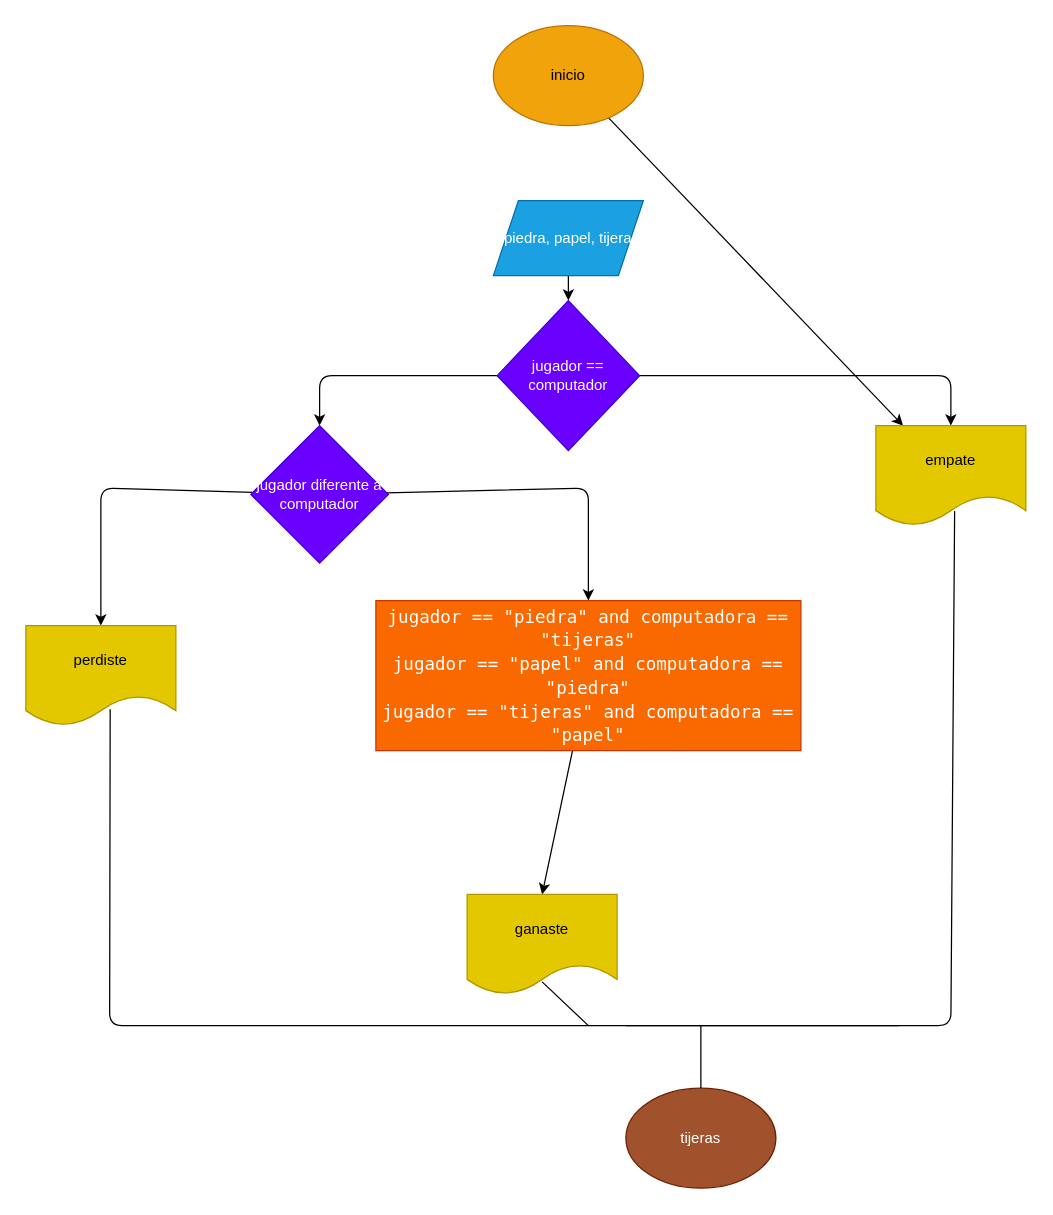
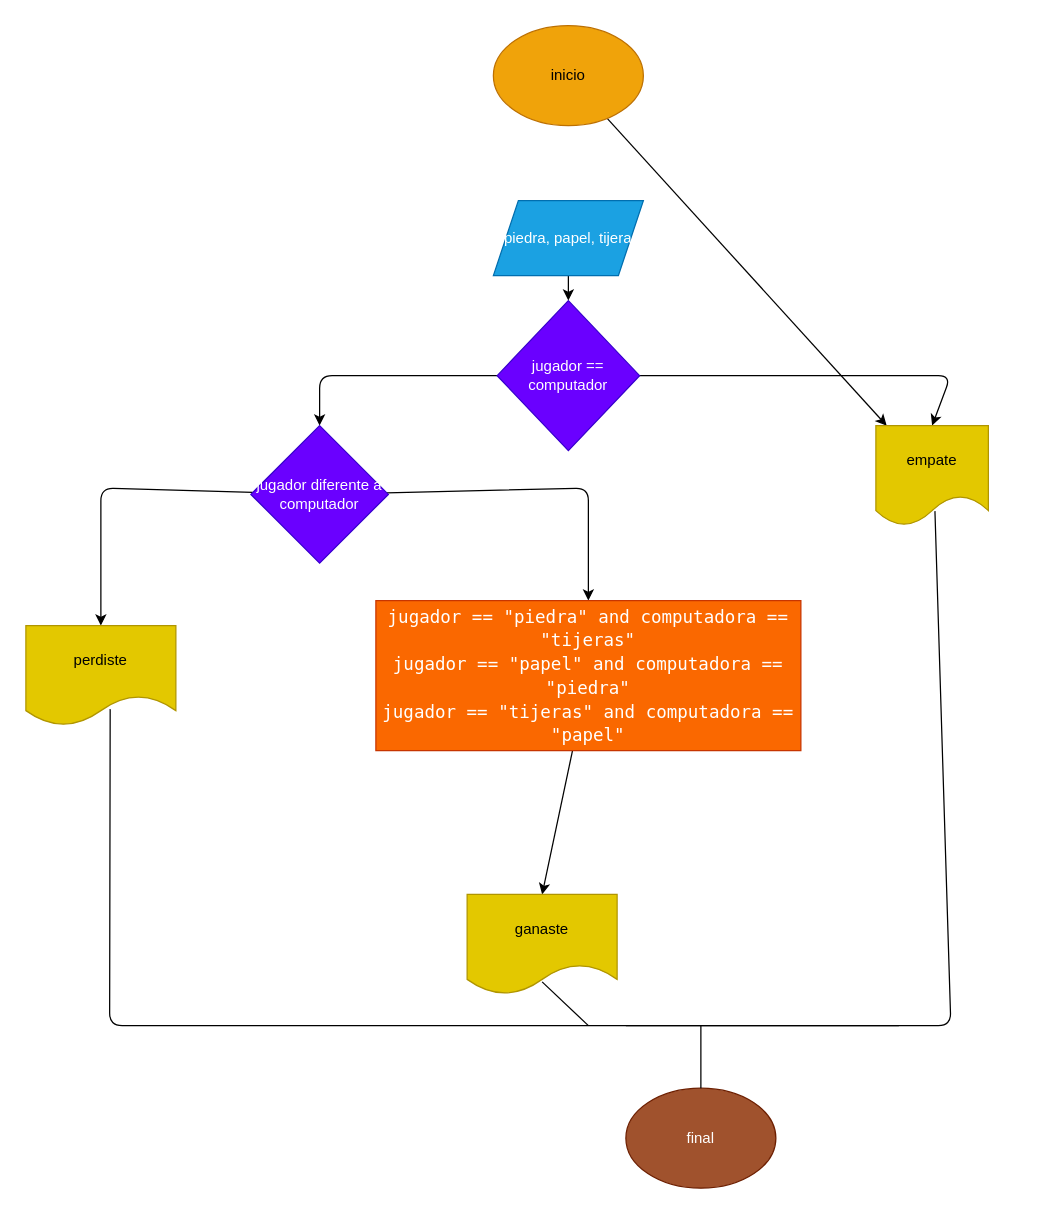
  <mxCell id="0" />
  <mxCell id="1" parent="0" />
  <mxCell id="2" value="" style="edgeStyle=none;html=1;fontColor=#FFFFFF;" edge="1" parent="1" source="3" target="9"><mxGeometry relative="1" as="geometry" /></mxCell>
  <mxCell id="3" value="inicio" style="ellipse;whiteSpace=wrap;html=1;fillColor=#f0a30a;fontColor=#000000;strokeColor=#BD7000;" vertex="1" parent="1"><mxGeometry x="394" y="20" width="120" height="80" as="geometry" /></mxCell>
  <mxCell id="4" value="" style="edgeStyle=none;html=1;fontColor=#FFFFFF;" edge="1" parent="1" source="5" target="8"><mxGeometry relative="1" as="geometry" /></mxCell>
  <mxCell id="5" value="piedra, papel, tijera" style="shape=parallelogram;perimeter=parallelogramPerimeter;whiteSpace=wrap;html=1;fixedSize=1;fillColor=#1ba1e2;fontColor=#ffffff;strokeColor=#006EAF;" vertex="1" parent="1"><mxGeometry x="394" y="160" width="120" height="60" as="geometry" /></mxCell>
  <mxCell id="6" style="edgeStyle=none;html=1;entryX=0.5;entryY=0;entryDx=0;entryDy=0;fontColor=#FFFFFF;" edge="1" parent="1" source="8" target="9"><mxGeometry relative="1" as="geometry"><Array as="points"><mxPoint x="760" y="300" /></Array></mxGeometry></mxCell>
  <mxCell id="7" style="edgeStyle=none;html=1;entryX=0.5;entryY=0;entryDx=0;entryDy=0;fontColor=#FFFFFF;" edge="1" parent="1" source="8" target="12"><mxGeometry relative="1" as="geometry"><Array as="points"><mxPoint x="255" y="300" /></Array></mxGeometry></mxCell>
  <mxCell id="8" value="jugador == computador" style="rhombus;whiteSpace=wrap;html=1;fillColor=#6a00ff;fontColor=#ffffff;strokeColor=#3700CC;" vertex="1" parent="1"><mxGeometry x="397" y="240" width="114" height="120" as="geometry" /></mxCell>
- <mxCell id="9" value="empate" style="shape=document;whiteSpace=wrap;html=1;boundedLbl=1;fillColor=#e3c800;fontColor=#000000;strokeColor=#B09500;" vertex="1" parent="1"><mxGeometry x="700" y="340" width="120" height="80" as="geometry" /></mxCell>
+ <mxCell id="9" value="empate" style="shape=document;whiteSpace=wrap;html=1;boundedLbl=1;fillColor=#e3c800;fontColor=#000000;strokeColor=#B09500;" vertex="1" parent="1"><mxGeometry x="700" y="340" width="90" height="80" as="geometry" /></mxCell>
  <mxCell id="10" style="edgeStyle=none;html=1;entryX=0.5;entryY=0;entryDx=0;entryDy=0;fontColor=#FFFFFF;" edge="1" parent="1" source="12" target="14"><mxGeometry relative="1" as="geometry"><Array as="points"><mxPoint x="470" y="390" /></Array></mxGeometry></mxCell>
  <mxCell id="11" style="edgeStyle=none;html=1;entryX=0.5;entryY=0;entryDx=0;entryDy=0;fontColor=#FFFFFF;" edge="1" parent="1" source="12" target="15"><mxGeometry relative="1" as="geometry"><Array as="points"><mxPoint x="80" y="390" /></Array></mxGeometry></mxCell>
  <mxCell id="12" value="jugador diferente a computador" style="rhombus;whiteSpace=wrap;html=1;fillColor=#6a00ff;fontColor=#ffffff;strokeColor=#3700CC;" vertex="1" parent="1"><mxGeometry x="200" y="340" width="110" height="110" as="geometry" /></mxCell>
  <mxCell id="13" style="edgeStyle=none;html=1;entryX=0.5;entryY=0;entryDx=0;entryDy=0;fontColor=#FFFFFF;" edge="1" parent="1" source="14" target="16"><mxGeometry relative="1" as="geometry" /></mxCell>
  <mxCell id="14" value="&lt;div style=&quot;font-family: &amp;quot;Droid Sans Mono&amp;quot;, &amp;quot;monospace&amp;quot;, monospace; font-size: 14px; line-height: 19px;&quot;&gt;&lt;div style=&quot;&quot;&gt;&lt;font style=&quot;&quot; color=&quot;#ffffff&quot;&gt;jugador == &quot;piedra&quot; and computadora == &quot;tijeras&quot;&lt;/font&gt;&lt;/div&gt;&lt;div style=&quot;&quot;&gt;&lt;font color=&quot;#ffffff&quot;&gt;jugador == &quot;papel&quot; and computadora == &quot;piedra&quot;&lt;/font&gt;&lt;/div&gt;&lt;div style=&quot;&quot;&gt;&lt;font style=&quot;&quot; color=&quot;#ffffff&quot;&gt;jugador == &quot;tijeras&quot; and computadora == &quot;papel&quot;&lt;/font&gt;&lt;/div&gt;&lt;/div&gt;" style="rounded=0;whiteSpace=wrap;html=1;fillColor=#fa6800;fontColor=#000000;strokeColor=#C73500;" vertex="1" parent="1"><mxGeometry x="300" y="480" width="340" height="120" as="geometry" /></mxCell>
  <mxCell id="15" value="perdiste" style="shape=document;whiteSpace=wrap;html=1;boundedLbl=1;labelBackgroundColor=none;fontColor=#000000;fillColor=#e3c800;strokeColor=#B09500;" vertex="1" parent="1"><mxGeometry x="20" y="500" width="120" height="80" as="geometry" /></mxCell>
  <mxCell id="16" value="ganaste" style="shape=document;whiteSpace=wrap;html=1;boundedLbl=1;labelBackgroundColor=none;fontColor=#000000;fillColor=#e3c800;strokeColor=#B09500;" vertex="1" parent="1"><mxGeometry x="373" y="715" width="120" height="80" as="geometry" /></mxCell>
- <mxCell id="17" value="tijeras" style="ellipse;whiteSpace=wrap;html=1;labelBackgroundColor=none;fontColor=#ffffff;fillColor=#a0522d;strokeColor=#6D1F00;" vertex="1" parent="1"><mxGeometry x="500" y="870" width="120" height="80" as="geometry" /></mxCell>
+ <mxCell id="17" value="final" style="ellipse;whiteSpace=wrap;html=1;labelBackgroundColor=none;fontColor=#ffffff;fillColor=#a0522d;strokeColor=#6D1F00;" vertex="1" parent="1"><mxGeometry x="500" y="870" width="120" height="80" as="geometry" /></mxCell>
  <mxCell id="18" value="" style="endArrow=none;html=1;fontColor=#FFFFFF;exitX=0.562;exitY=0.835;exitDx=0;exitDy=0;exitPerimeter=0;" edge="1" parent="1" source="15"><mxGeometry width="50" height="50" relative="1" as="geometry"><mxPoint x="200" y="640" as="sourcePoint" /><mxPoint x="718.4" y="820" as="targetPoint" /><Array as="points"><mxPoint x="87" y="820" /></Array></mxGeometry></mxCell>
  <mxCell id="19" value="" style="endArrow=none;html=1;fontColor=#FFFFFF;entryX=0.525;entryY=0.855;entryDx=0;entryDy=0;entryPerimeter=0;" edge="1" parent="1" target="9"><mxGeometry width="50" height="50" relative="1" as="geometry"><mxPoint x="500" y="820" as="sourcePoint" /><mxPoint x="640" y="530" as="targetPoint" /><Array as="points"><mxPoint x="760" y="820" /></Array></mxGeometry></mxCell>
  <mxCell id="20" value="" style="endArrow=none;html=1;fontColor=#FFFFFF;exitX=0.5;exitY=0;exitDx=0;exitDy=0;" edge="1" parent="1" source="17"><mxGeometry width="50" height="50" relative="1" as="geometry"><mxPoint x="590" y="780" as="sourcePoint" /><mxPoint x="560" y="820" as="targetPoint" /></mxGeometry></mxCell>
  <mxCell id="21" value="" style="endArrow=none;html=1;fontColor=#FFFFFF;entryX=0.5;entryY=0.875;entryDx=0;entryDy=0;entryPerimeter=0;" edge="1" parent="1" target="16"><mxGeometry width="50" height="50" relative="1" as="geometry"><mxPoint x="470" y="820" as="sourcePoint" /><mxPoint x="640" y="730" as="targetPoint" /></mxGeometry></mxCell>
